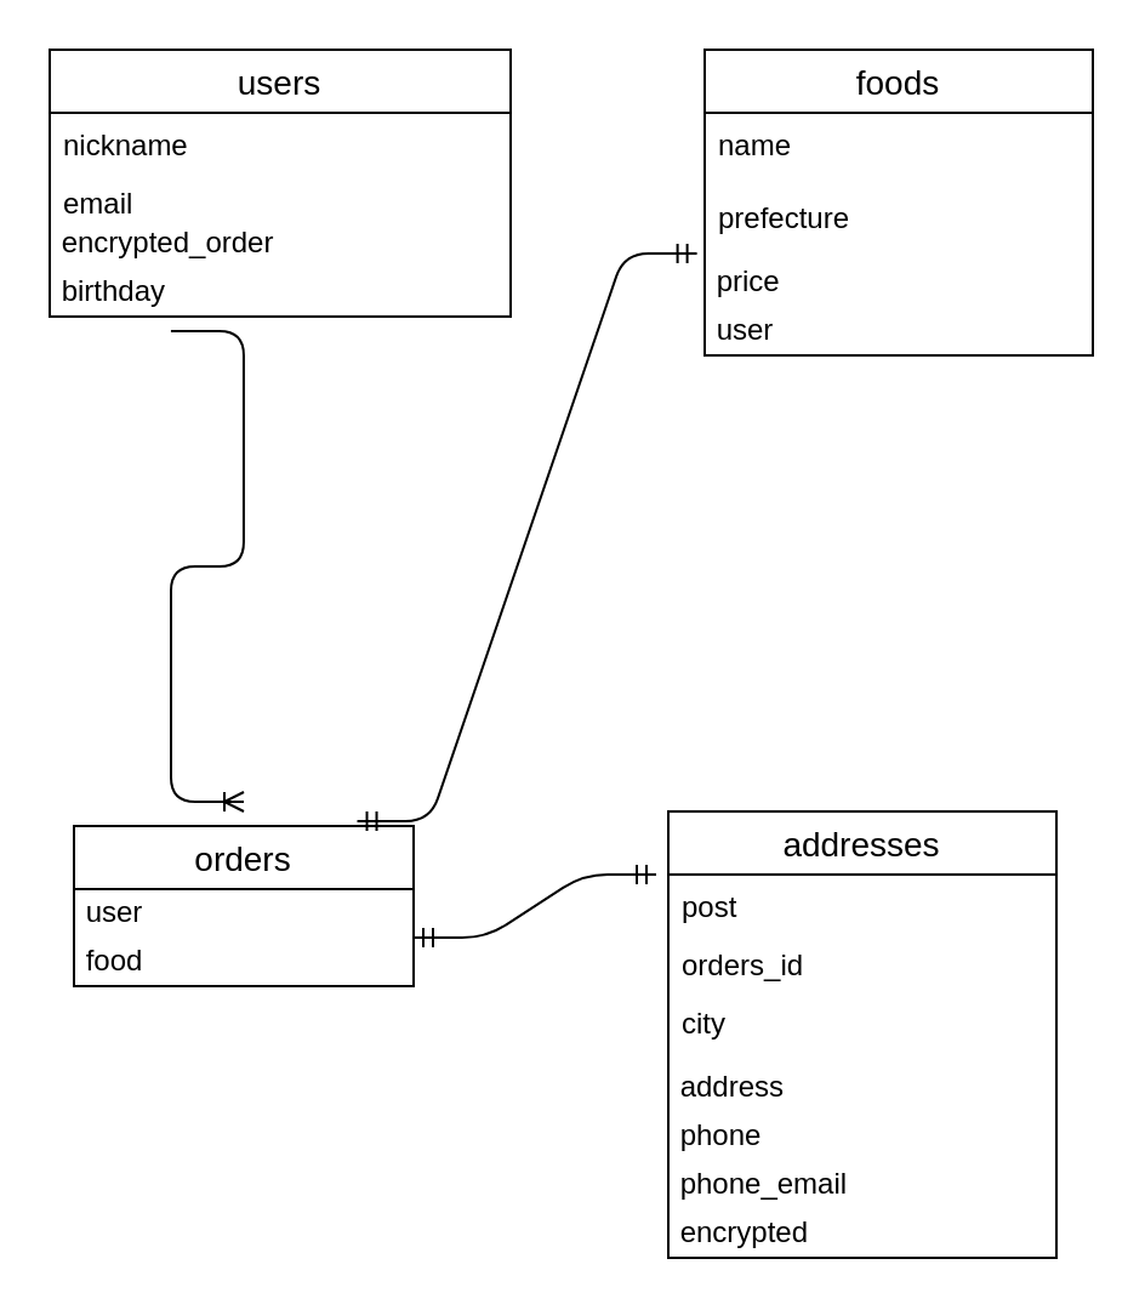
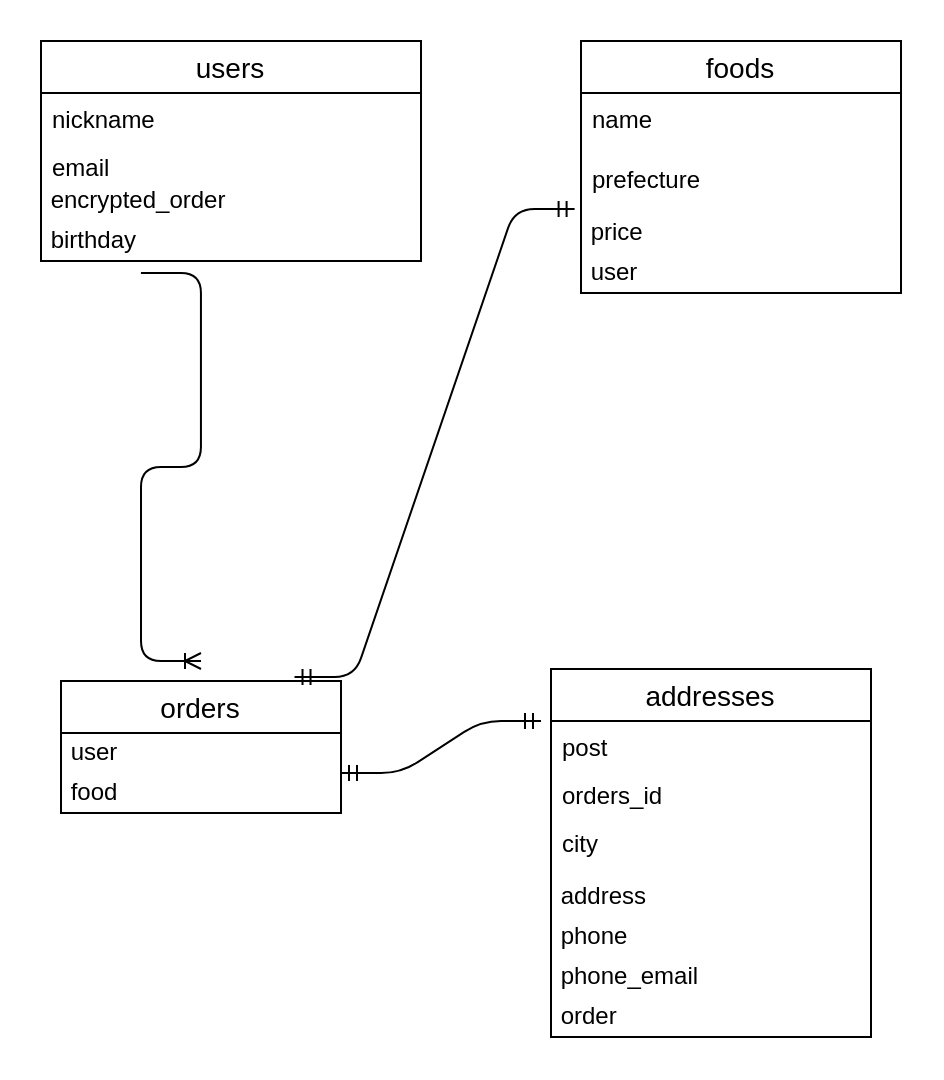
  <mxCell id="0" />
  <mxCell id="1" parent="0" />
  <mxCell id="2" value="users" style="swimlane;fontStyle=0;childLayout=stackLayout;horizontal=1;startSize=26;horizontalStack=0;resizeParent=1;resizeParentMax=0;resizeLast=0;collapsible=1;marginBottom=0;align=center;fontSize=14;" parent="1" vertex="1"><mxGeometry x="20" y="20" width="190" height="110" as="geometry" /></mxCell>
  <mxCell id="3" value="nickname" style="text;strokeColor=none;fillColor=none;spacingLeft=4;spacingRight=4;overflow=hidden;rotatable=0;points=[[0,0.5],[1,0.5]];portConstraint=eastwest;fontSize=12;" parent="2" vertex="1"><mxGeometry y="26" width="190" height="24" as="geometry" /></mxCell>
  <mxCell id="4" value="email" style="text;strokeColor=none;fillColor=none;spacingLeft=4;spacingRight=4;overflow=hidden;rotatable=0;points=[[0,0.5],[1,0.5]];portConstraint=eastwest;fontSize=12;align=left;" parent="2" vertex="1"><mxGeometry y="50" width="190" height="20" as="geometry" /></mxCell>
  <mxCell id="5" value="&amp;nbsp;encrypted_order" style="text;html=1;resizable=0;autosize=1;align=left;verticalAlign=middle;points=[];fillColor=none;strokeColor=none;rounded=0;" parent="2" vertex="1"><mxGeometry y="70" width="190" height="20" as="geometry" /></mxCell>
  <mxCell id="6" value="&amp;nbsp;birthday" style="text;html=1;resizable=0;autosize=1;align=left;verticalAlign=middle;points=[];fillColor=none;strokeColor=none;rounded=0;" parent="2" vertex="1"><mxGeometry y="90" width="190" height="20" as="geometry" /></mxCell>
  <mxCell id="7" value="foods" style="swimlane;fontStyle=0;childLayout=stackLayout;horizontal=1;startSize=26;horizontalStack=0;resizeParent=1;resizeParentMax=0;resizeLast=0;collapsible=1;marginBottom=0;align=center;fontSize=14;" parent="1" vertex="1"><mxGeometry x="290" y="20" width="160" height="126" as="geometry" /></mxCell>
  <mxCell id="8" value="name" style="text;strokeColor=none;fillColor=none;spacingLeft=4;spacingRight=4;overflow=hidden;rotatable=0;points=[[0,0.5],[1,0.5]];portConstraint=eastwest;fontSize=12;" parent="7" vertex="1"><mxGeometry y="26" width="160" height="30" as="geometry" /></mxCell>
  <mxCell id="9" value="prefecture" style="text;strokeColor=none;fillColor=none;spacingLeft=4;spacingRight=4;overflow=hidden;rotatable=0;points=[[0,0.5],[1,0.5]];portConstraint=eastwest;fontSize=12;" parent="7" vertex="1"><mxGeometry y="56" width="160" height="30" as="geometry" /></mxCell>
  <mxCell id="10" value="&amp;nbsp;price" style="text;html=1;resizable=0;autosize=1;align=left;verticalAlign=middle;points=[];fillColor=none;strokeColor=none;rounded=0;" parent="7" vertex="1"><mxGeometry y="86" width="160" height="20" as="geometry" /></mxCell>
  <mxCell id="11" value="&amp;nbsp;user" style="text;html=1;resizable=0;autosize=1;align=left;verticalAlign=middle;points=[];fillColor=none;strokeColor=none;rounded=0;" parent="7" vertex="1"><mxGeometry y="106" width="160" height="20" as="geometry" /></mxCell>
  <mxCell id="12" value="orders" style="swimlane;fontStyle=0;childLayout=stackLayout;horizontal=1;startSize=26;horizontalStack=0;resizeParent=1;resizeParentMax=0;resizeLast=0;collapsible=1;marginBottom=0;align=center;fontSize=14;" parent="1" vertex="1"><mxGeometry x="30" y="340" width="140" height="66" as="geometry" /></mxCell>
  <mxCell id="13" value="&amp;nbsp;user" style="text;html=1;resizable=0;autosize=1;align=left;verticalAlign=middle;points=[];fillColor=none;strokeColor=none;rounded=0;" parent="12" vertex="1"><mxGeometry y="26" width="140" height="20" as="geometry" /></mxCell>
  <mxCell id="14" value="&amp;nbsp;food&lt;br&gt;" style="text;html=1;resizable=0;autosize=1;align=left;verticalAlign=middle;points=[];fillColor=none;strokeColor=none;rounded=0;" parent="12" vertex="1"><mxGeometry y="46" width="140" height="20" as="geometry" /></mxCell>
  <mxCell id="15" value="addresses" style="swimlane;fontStyle=0;childLayout=stackLayout;horizontal=1;startSize=26;horizontalStack=0;resizeParent=1;resizeParentMax=0;resizeLast=0;collapsible=1;marginBottom=0;align=center;fontSize=14;" parent="1" vertex="1"><mxGeometry x="275" y="334" width="160" height="184" as="geometry" /></mxCell>
  <mxCell id="16" value="post" style="text;strokeColor=none;fillColor=none;spacingLeft=4;spacingRight=4;overflow=hidden;rotatable=0;points=[[0,0.5],[1,0.5]];portConstraint=eastwest;fontSize=12;" parent="15" vertex="1"><mxGeometry y="26" width="160" height="24" as="geometry" /></mxCell>
  <mxCell id="17" value="orders_id" style="text;strokeColor=none;fillColor=none;spacingLeft=4;spacingRight=4;overflow=hidden;rotatable=0;points=[[0,0.5],[1,0.5]];portConstraint=eastwest;fontSize=12;" parent="15" vertex="1"><mxGeometry y="50" width="160" height="24" as="geometry" /></mxCell>
  <mxCell id="18" value="city" style="text;strokeColor=none;fillColor=none;spacingLeft=4;spacingRight=4;overflow=hidden;rotatable=0;points=[[0,0.5],[1,0.5]];portConstraint=eastwest;fontSize=12;" parent="15" vertex="1"><mxGeometry y="74" width="160" height="30" as="geometry" /></mxCell>
  <mxCell id="19" value="&amp;nbsp;address" style="text;html=1;resizable=0;autosize=1;align=left;verticalAlign=middle;points=[];fillColor=none;strokeColor=none;rounded=0;" parent="15" vertex="1"><mxGeometry y="104" width="160" height="20" as="geometry" /></mxCell>
  <mxCell id="20" value="&amp;nbsp;phone" style="text;html=1;resizable=0;autosize=1;align=left;verticalAlign=middle;points=[];fillColor=none;strokeColor=none;rounded=0;" parent="15" vertex="1"><mxGeometry y="124" width="160" height="20" as="geometry" /></mxCell>
  <mxCell id="21" value="&amp;nbsp;phone_email" style="text;html=1;resizable=0;autosize=1;align=left;verticalAlign=middle;points=[];fillColor=none;strokeColor=none;rounded=0;" parent="15" vertex="1"><mxGeometry y="144" width="160" height="20" as="geometry" /></mxCell>
- <mxCell id="22" value="&amp;nbsp;encrypted" style="text;html=1;resizable=0;autosize=1;align=left;verticalAlign=middle;points=[];fillColor=none;strokeColor=none;rounded=0;" parent="15" vertex="1"><mxGeometry y="164" width="160" height="20" as="geometry" /></mxCell>
+ <mxCell id="22" value="&amp;nbsp;order" style="text;html=1;resizable=0;autosize=1;align=left;verticalAlign=middle;points=[];fillColor=none;strokeColor=none;rounded=0;" parent="15" vertex="1"><mxGeometry y="164" width="160" height="20" as="geometry" /></mxCell>
  <mxCell id="23" value="" style="edgeStyle=entityRelationEdgeStyle;fontSize=12;html=1;endArrow=ERmandOne;startArrow=ERmandOne;" parent="1" edge="1"><mxGeometry width="100" height="100" relative="1" as="geometry"><mxPoint x="170" y="386" as="sourcePoint" /><mxPoint x="270" y="360" as="targetPoint" /></mxGeometry></mxCell>
  <mxCell id="24" value="" style="edgeStyle=entityRelationEdgeStyle;fontSize=12;html=1;endArrow=ERoneToMany;exitX=0.263;exitY=1.3;exitDx=0;exitDy=0;exitPerimeter=0;" parent="1" source="6" edge="1"><mxGeometry width="100" height="100" relative="1" as="geometry"><mxPoint x="180" y="290" as="sourcePoint" /><mxPoint x="100" y="330" as="targetPoint" /></mxGeometry></mxCell>
  <mxCell id="25" value="" style="edgeStyle=entityRelationEdgeStyle;fontSize=12;html=1;endArrow=ERmandOne;startArrow=ERmandOne;exitX=0.834;exitY=-0.03;exitDx=0;exitDy=0;exitPerimeter=0;entryX=-0.02;entryY=-0.1;entryDx=0;entryDy=0;entryPerimeter=0;" parent="1" source="12" edge="1"><mxGeometry width="100" height="100" relative="1" as="geometry"><mxPoint x="180" y="290" as="sourcePoint" /><mxPoint x="286.8" y="104" as="targetPoint" /></mxGeometry></mxCell>
